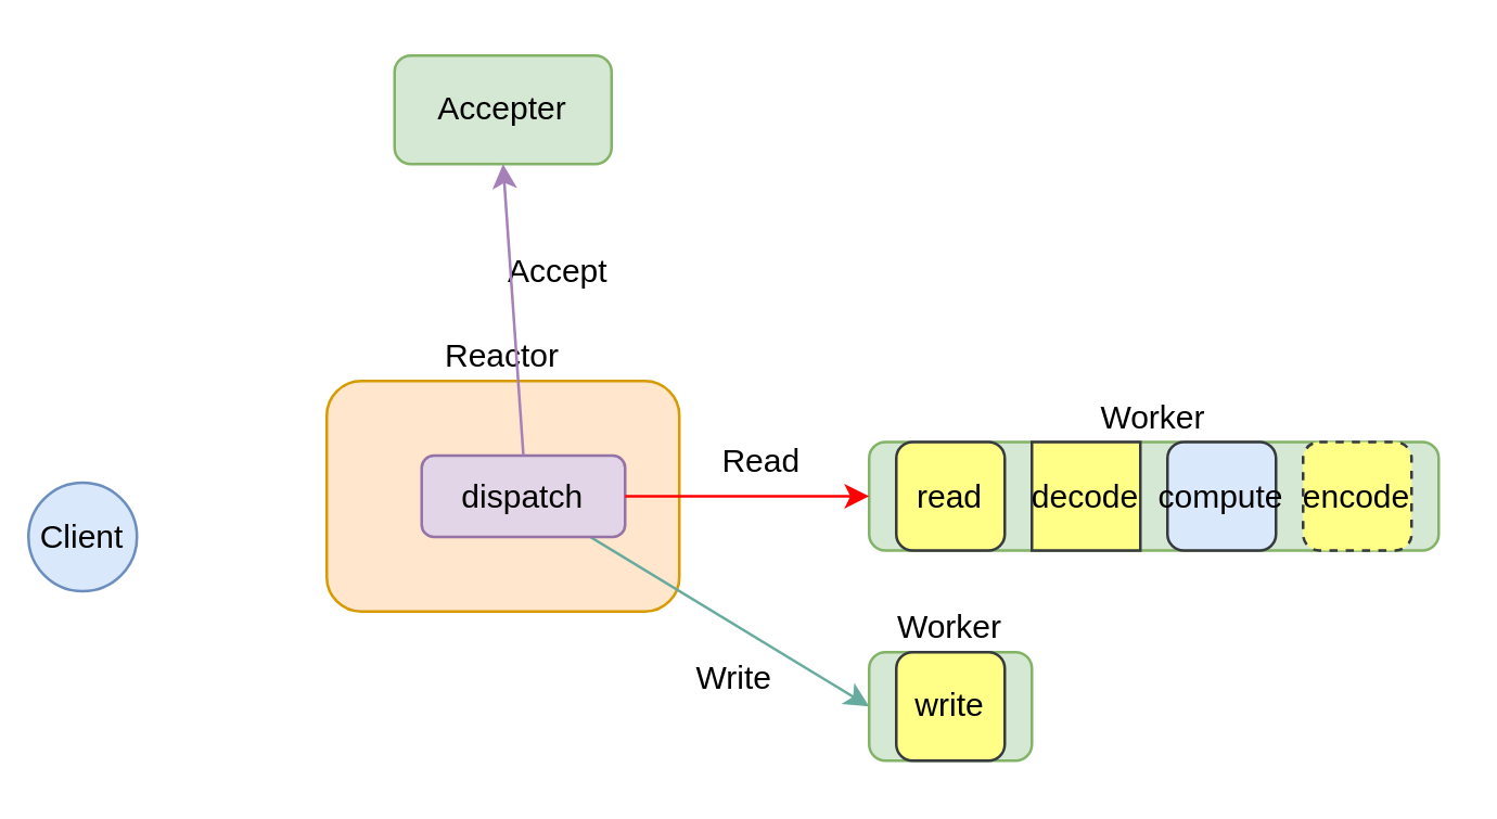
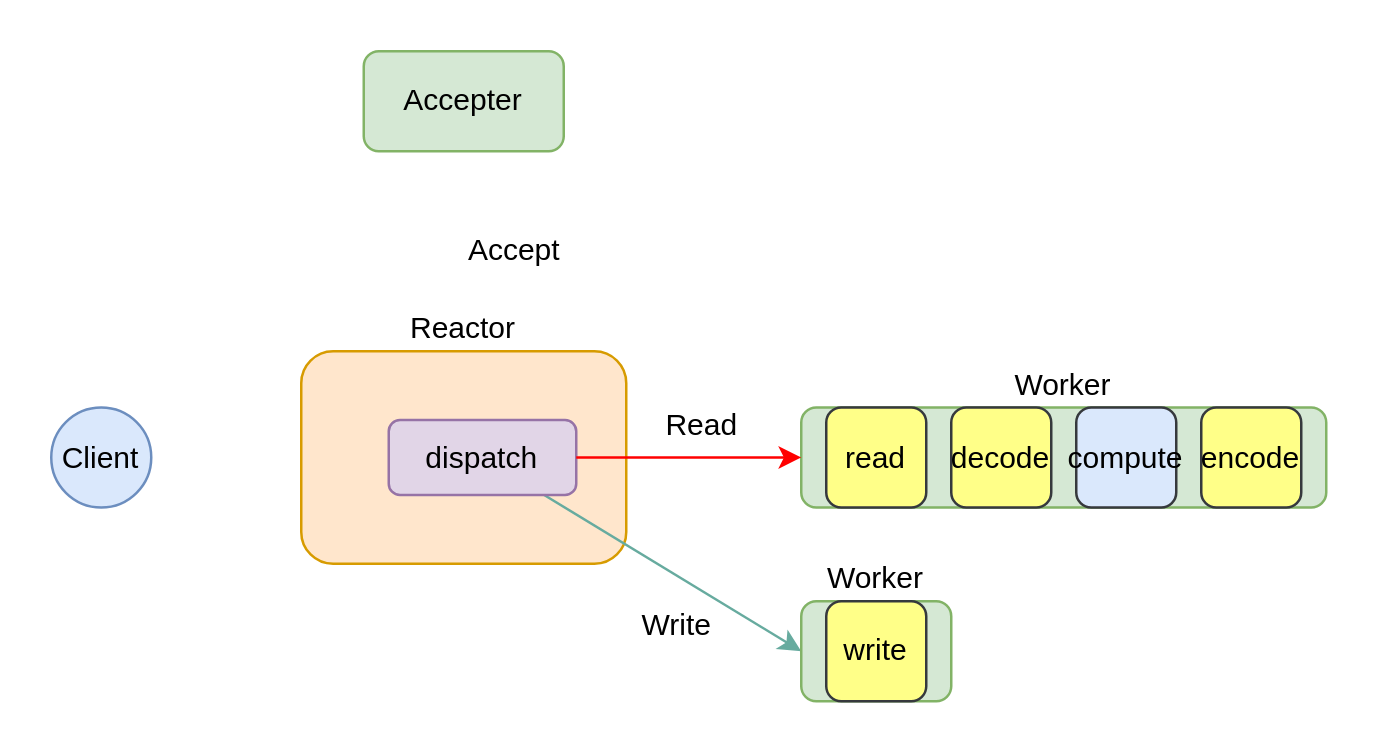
  <mxCell id="0" />
  <mxCell id="1" parent="0" />
  <mxCell id="2" value="Reactor" style="rounded=1;whiteSpace=wrap;html=1;fillColor=#ffe6cc;strokeColor=#d79b00;labelPosition=center;verticalLabelPosition=top;align=center;verticalAlign=bottom;" parent="1" vertex="1"><mxGeometry x="120" y="140" width="130" height="85" as="geometry" /></mxCell>
- <mxCell id="3" value="Client" style="ellipse;whiteSpace=wrap;html=1;aspect=fixed;fillColor=#dae8fc;strokeColor=#6c8ebf;" parent="1" vertex="1"><mxGeometry x="10" y="177.5" width="40" height="40" as="geometry" /></mxCell>
+ <mxCell id="3" value="Client" style="ellipse;whiteSpace=wrap;html=1;aspect=fixed;fillColor=#dae8fc;strokeColor=#6c8ebf;" parent="1" vertex="1"><mxGeometry x="20" y="162.5" width="40" height="40" as="geometry" /></mxCell>
  <mxCell id="4" value="Accepter" style="rounded=1;whiteSpace=wrap;html=1;fillColor=#d5e8d4;strokeColor=#82b366;" parent="1" vertex="1"><mxGeometry x="145" y="20" width="80" height="40" as="geometry" /></mxCell>
  <mxCell id="5" value="Accept" style="text;html=1;align=center;verticalAlign=middle;resizable=0;points=[];;autosize=1;" parent="1" vertex="1"><mxGeometry x="180" y="90" width="50" height="20" as="geometry" /></mxCell>
  <mxCell id="6" value="Worker" style="rounded=1;whiteSpace=wrap;html=1;fillColor=#d5e8d4;strokeColor=#82b366;labelPosition=center;verticalLabelPosition=top;align=center;verticalAlign=bottom;" parent="1" vertex="1"><mxGeometry x="320" y="162.5" width="210" height="40" as="geometry" /></mxCell>
  <mxCell id="7" value="read" style="rounded=1;whiteSpace=wrap;html=1;fillColor=#ffff88;strokeColor=#36393d;" parent="1" vertex="1"><mxGeometry x="330" y="162.5" width="40" height="40" as="geometry" /></mxCell>
- <mxCell id="8" value="decode" style="whiteSpace=wrap;html=1;fillColor=#ffff88;strokeColor=#36393d;rounded=0;" parent="1" vertex="1"><mxGeometry x="380" y="162.5" width="40" height="40" as="geometry" /></mxCell>
+ <mxCell id="8" value="decode" style="rounded=1;whiteSpace=wrap;html=1;fillColor=#ffff88;strokeColor=#36393d;" parent="1" vertex="1"><mxGeometry x="380" y="162.5" width="40" height="40" as="geometry" /></mxCell>
  <mxCell id="9" value="compute" style="rounded=1;whiteSpace=wrap;html=1;fillColor=#dae8fc;strokeColor=#36393d;" parent="1" vertex="1"><mxGeometry x="430" y="162.5" width="40" height="40" as="geometry" /></mxCell>
- <mxCell id="10" value="encode" style="rounded=1;whiteSpace=wrap;html=1;fillColor=#ffff88;strokeColor=#36393d;dashed=1;" parent="1" vertex="1"><mxGeometry x="480" y="162.5" width="40" height="40" as="geometry" /></mxCell>
+ <mxCell id="10" value="encode" style="rounded=1;whiteSpace=wrap;html=1;fillColor=#ffff88;strokeColor=#36393d;" parent="1" vertex="1"><mxGeometry x="480" y="162.5" width="40" height="40" as="geometry" /></mxCell>
  <mxCell id="11" style="rounded=0;orthogonalLoop=1;jettySize=auto;html=1;entryX=0;entryY=0.5;entryDx=0;entryDy=0;strokeColor=#67AB9F;" edge="1" parent="1" source="12" target="16"><mxGeometry relative="1" as="geometry" /></mxCell>
  <mxCell id="12" value="dispatch" style="rounded=1;whiteSpace=wrap;html=1;fillColor=#e1d5e7;strokeColor=#9673a6;" vertex="1" parent="1"><mxGeometry x="155" y="167.5" width="75" height="30" as="geometry" /></mxCell>
- <mxCell id="13" style="edgeStyle=none;rounded=0;orthogonalLoop=1;jettySize=auto;html=1;entryX=0.5;entryY=1;entryDx=0;entryDy=0;exitX=0.5;exitY=0;exitDx=0;exitDy=0;strokeColor=#A680B8;" parent="1" source="12" target="4" edge="1"><mxGeometry relative="1" as="geometry"><mxPoint x="290" y="120" as="sourcePoint" /></mxGeometry></mxCell>
  <mxCell id="14" style="edgeStyle=none;rounded=0;orthogonalLoop=1;jettySize=auto;html=1;entryX=0;entryY=0.5;entryDx=0;entryDy=0;strokeColor=#FF0000;exitX=1;exitY=0.5;exitDx=0;exitDy=0;" parent="1" target="6" edge="1" source="12"><mxGeometry relative="1" as="geometry"><mxPoint x="340" y="140" as="sourcePoint" /></mxGeometry></mxCell>
  <mxCell id="15" value="Read" style="text;html=1;align=center;verticalAlign=middle;resizable=0;points=[];;autosize=1;" vertex="1" parent="1"><mxGeometry x="260" y="160" width="40" height="20" as="geometry" /></mxCell>
  <mxCell id="16" value="Worker" style="rounded=1;whiteSpace=wrap;html=1;fillColor=#d5e8d4;strokeColor=#82b366;labelPosition=center;verticalLabelPosition=top;align=center;verticalAlign=bottom;" vertex="1" parent="1"><mxGeometry x="320" y="240" width="60" height="40" as="geometry" /></mxCell>
  <mxCell id="17" value="write" style="rounded=1;whiteSpace=wrap;html=1;fillColor=#ffff88;strokeColor=#36393d;" parent="1" vertex="1"><mxGeometry x="330" y="240" width="40" height="40" as="geometry" /></mxCell>
  <mxCell id="18" value="Write" style="text;html=1;align=center;verticalAlign=middle;resizable=0;points=[];;autosize=1;" vertex="1" parent="1"><mxGeometry x="250" y="240" width="40" height="20" as="geometry" /></mxCell>
